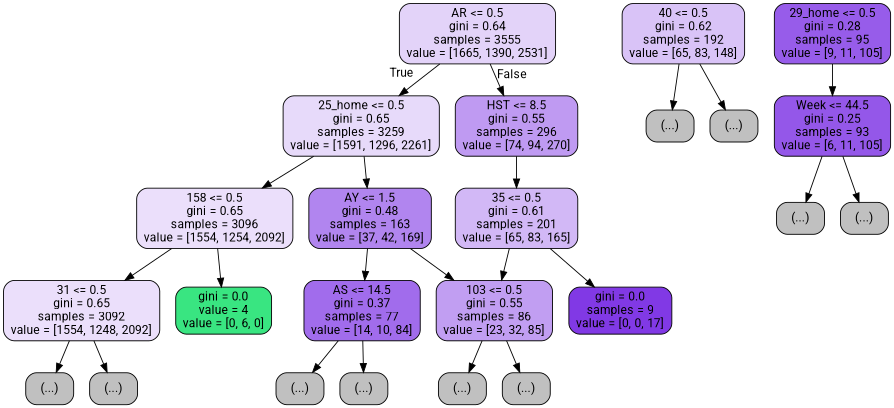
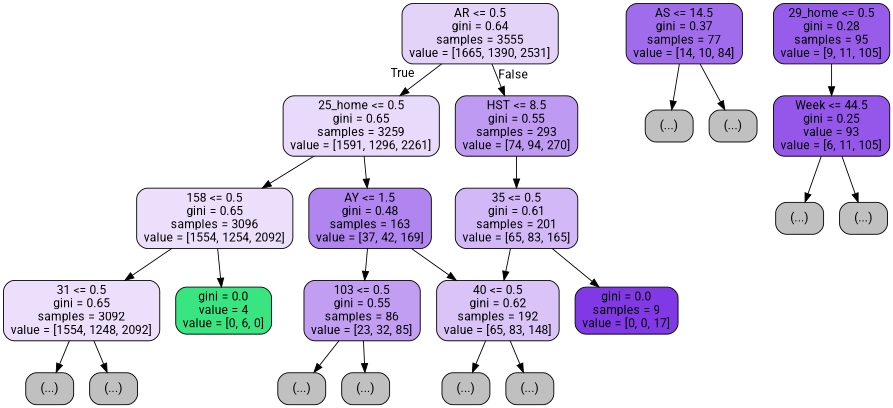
  digraph {
    fontname=Roboto
    node [color=black fillcolor="#C0C0C0" fontname=Roboto shape=box style="filled, rounded"]
    edge [fontname=Roboto]
    n1 [fillcolor="#e3d3f9" label="AR <= 0.5\ngini = 0.64\nsamples = 3555\nvalue = [1665, 1390, 2531]"]
    n2 [fillcolor="#e7dafa" label="25_home <= 0.5\ngini = 0.65\nsamples = 3259\nvalue = [1591, 1296, 2261]"]
-   n3 [fillcolor="#bf9af2" label="HST <= 8.5\ngini = 0.55\nsamples = 296\nvalue = [74, 94, 270]"]
+   n3 [fillcolor="#bf9af2" label="HST <= 8.5\ngini = 0.55\nsamples = 293\nvalue = [74, 94, 270]"]
    n4 [fillcolor="#ebdffb" label="158 <= 0.5\ngini = 0.65\nsamples = 3096\nvalue = [1554, 1254, 2092]"]
    n5 [fillcolor="#b185ef" label="AY <= 1.5\ngini = 0.48\nsamples = 163\nvalue = [37, 42, 169]"]
    n6 [fillcolor="#d2b8f6" label="35 <= 0.5\ngini = 0.61\nsamples = 201\nvalue = [65, 83, 165]"]
    n7 [fillcolor="#ebdffb" label="31 <= 0.5\ngini = 0.65\nsamples = 3092\nvalue = [1554, 1248, 2092]"]
    n8 [fillcolor="#39e581" label="gini = 0.0\nvalue = 4\nvalue = [0, 6, 0]"]
    n9 [fillcolor="#a16cec" label="AS <= 14.5\ngini = 0.37\nsamples = 77\nvalue = [14, 10, 84]"]
    n10 [fillcolor="#c19ef2" label="103 <= 0.5\ngini = 0.55\nsamples = 86\nvalue = [23, 32, 85]"]
    n11 [label="(...)"]
    n12 [label="(...)"]
    n13 [label="(...)"]
    n14 [label="(...)"]
    n15 [label="(...)"]
    n16 [label="(...)"]
    n17 [fillcolor="#d9c3f7" label="40 <= 0.5\ngini = 0.62\nsamples = 192\nvalue = [65, 83, 148]"]
    n18 [fillcolor="#8139e5" label="gini = 0.0\nsamples = 9\nvalue = [0, 0, 17]"]
    n19 [fillcolor="#975cea" label="29_home <= 0.5\ngini = 0.28\nsamples = 95\nvalue = [9, 11, 105]"]
-   n20 [fillcolor="#9457e9" label="Week <= 44.5\ngini = 0.25\nsamples = 93\nvalue = [6, 11, 105]"]
+   n20 [fillcolor="#9457e9" label="Week <= 44.5\ngini = 0.25\nvalue = 93\nvalue = [6, 11, 105]"]
    n21 [label="(...)"]
    n22 [label="(...)"]
    n23 [label="(...)"]
    n24 [label="(...)"]
    n1 -> n2 [headlabel=True labelangle=45 labeldistance=2.5]
    n1 -> n3 [headlabel=False labelangle=-45 labeldistance=2.5]
    n2 -> n4
    n2 -> n5
    n3 -> n6
    n4 -> n7
    n4 -> n8
-   n5 -> n9
+   n5 -> n17
    n5 -> n10
-   n6 -> n10
+   n6 -> n17
    n6 -> n18
    n7 -> n11
    n7 -> n12
    n9 -> n13
    n9 -> n14
    n10 -> n15
    n10 -> n16
    n17 -> n21
    n17 -> n22
    n19 -> n20
    n20 -> n23
    n20 -> n24
  }
